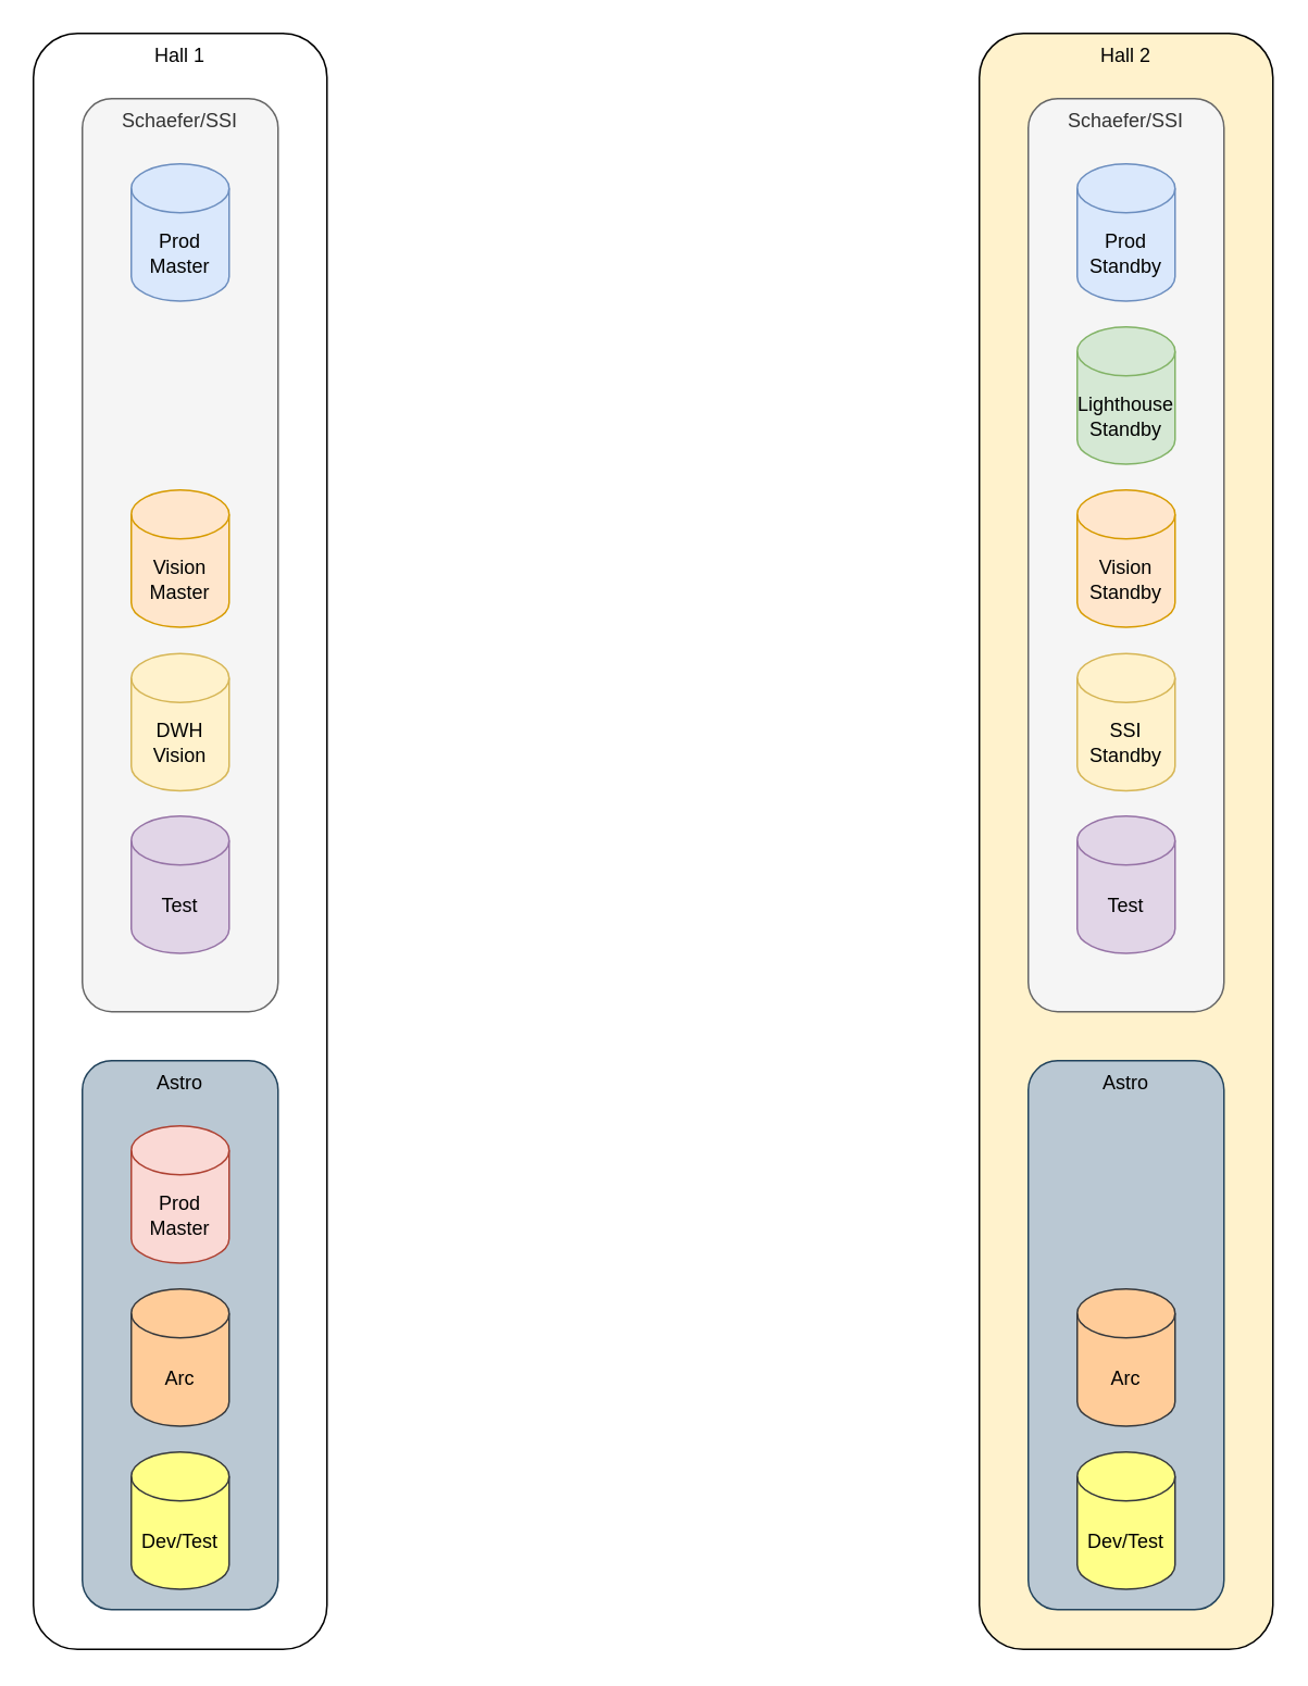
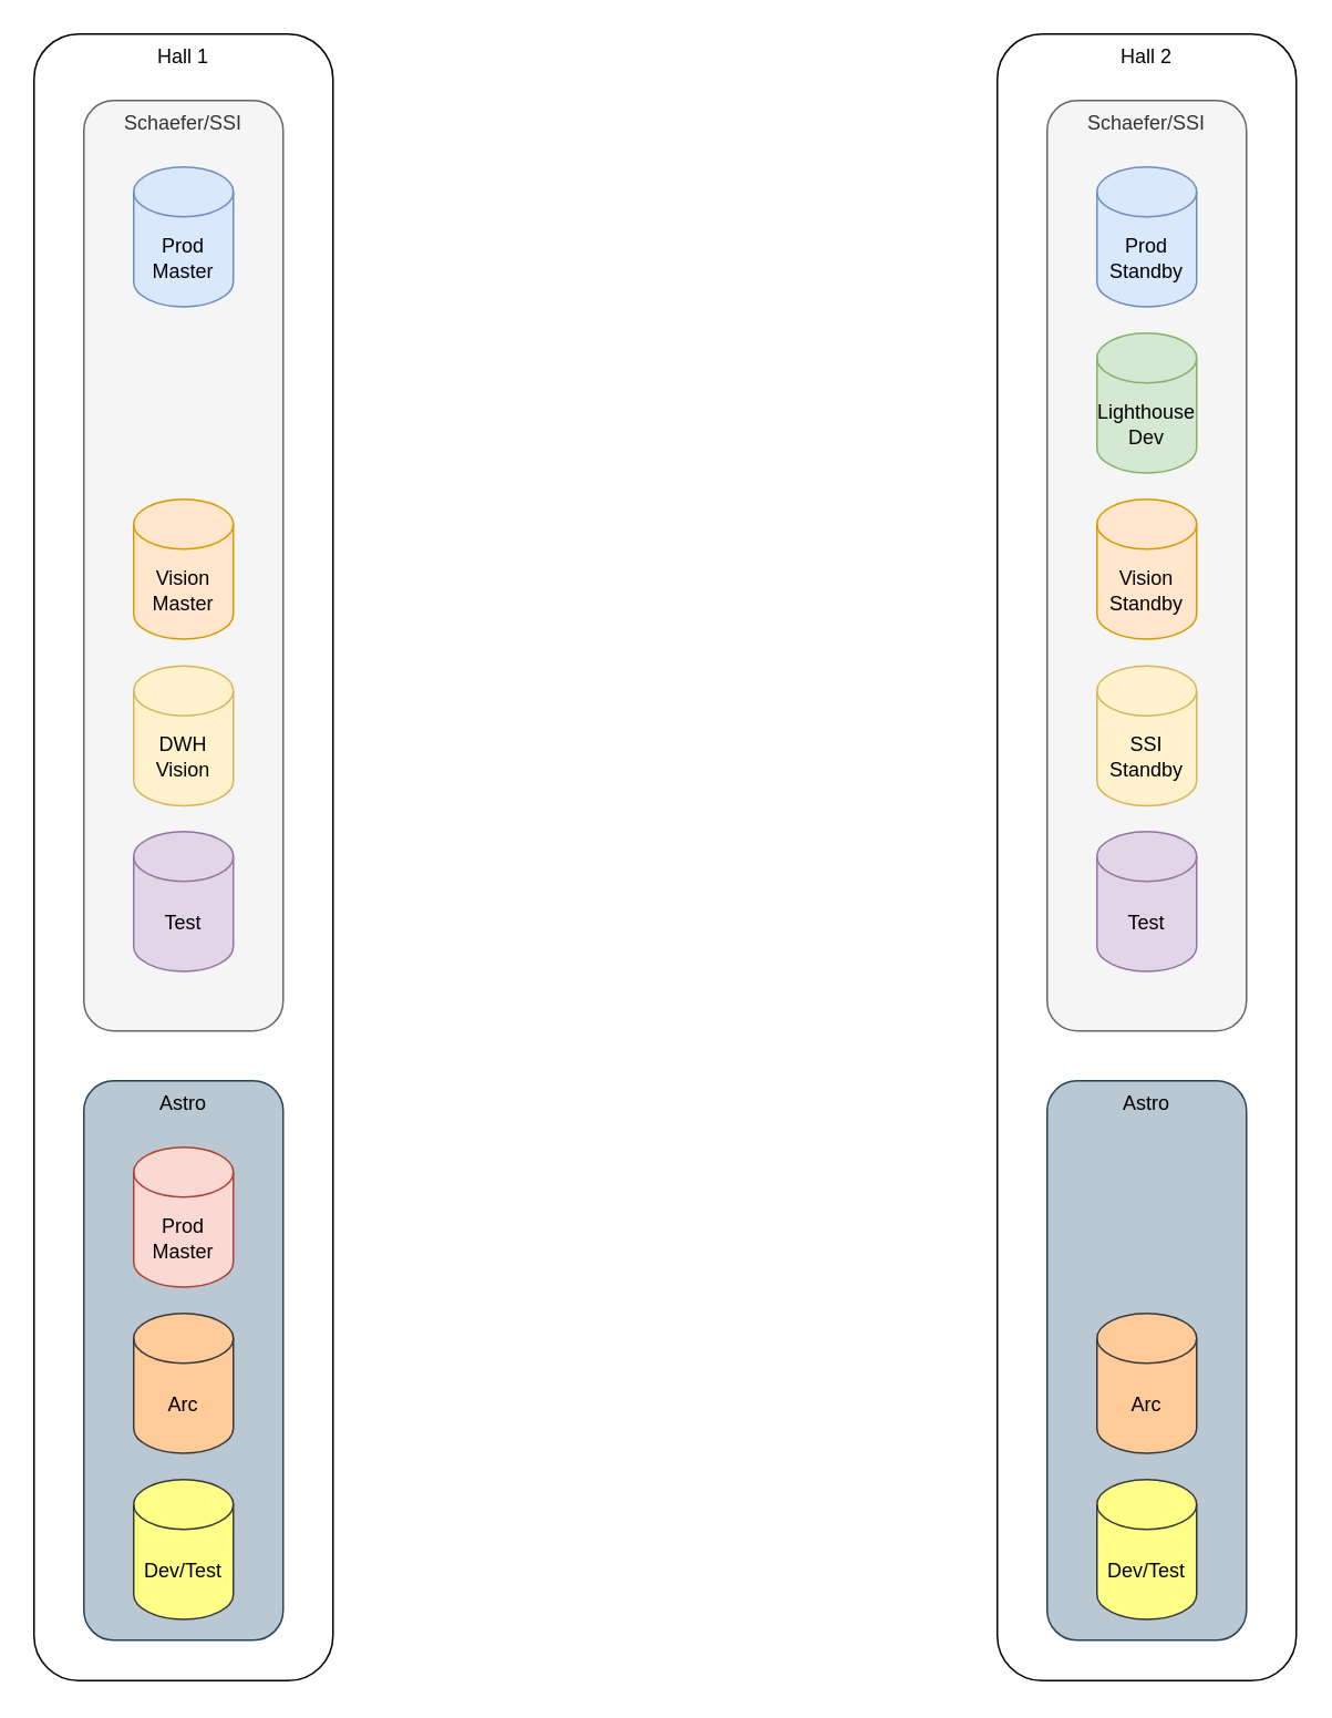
  <mxCell id="0" />
  <mxCell id="1" parent="0" />
  <mxCell id="2" value="" style="group" vertex="1" connectable="0" parent="1"><mxGeometry x="20" y="40" width="180" height="971.04" as="geometry" /></mxCell>
  <mxCell id="3" value="Hall 1" style="rounded=1;whiteSpace=wrap;html=1;verticalAlign=top;" vertex="1" parent="2"><mxGeometry y="-20" width="180" height="991.04" as="geometry" /></mxCell>
  <mxCell id="4" value="Schaefer/SSI" style="rounded=1;whiteSpace=wrap;html=1;labelPosition=center;verticalLabelPosition=middle;align=center;verticalAlign=top;fillColor=#f5f5f5;fontColor=#333333;strokeColor=#666666;" vertex="1" parent="2"><mxGeometry x="30" y="20" width="120" height="560" as="geometry" /></mxCell>
  <mxCell id="5" value="Prod&lt;br&gt;Master" style="shape=cylinder3;whiteSpace=wrap;html=1;boundedLbl=1;backgroundOutline=1;size=15;fillColor=#dae8fc;strokeColor=#6c8ebf;" vertex="1" parent="2"><mxGeometry x="60" y="60.004" width="60" height="84.167" as="geometry" /></mxCell>
  <mxCell id="6" value="Vision&lt;br&gt;Master" style="shape=cylinder3;whiteSpace=wrap;html=1;boundedLbl=1;backgroundOutline=1;size=15;fillColor=#ffe6cc;strokeColor=#d79b00;" vertex="1" parent="2"><mxGeometry x="60" y="260.001" width="60" height="84.167" as="geometry" /></mxCell>
  <mxCell id="7" value="DWH&lt;br&gt;Vision" style="shape=cylinder3;whiteSpace=wrap;html=1;boundedLbl=1;backgroundOutline=1;size=15;fillColor=#fff2cc;strokeColor=#d6b656;" vertex="1" parent="2"><mxGeometry x="60" y="360.309" width="60" height="84.167" as="geometry" /></mxCell>
  <mxCell id="8" value="Test" style="shape=cylinder3;whiteSpace=wrap;html=1;boundedLbl=1;backgroundOutline=1;size=15;fillColor=#e1d5e7;strokeColor=#9673a6;" vertex="1" parent="2"><mxGeometry x="60" y="459.998" width="60" height="84.167" as="geometry" /></mxCell>
  <mxCell id="9" value="Astro" style="rounded=1;whiteSpace=wrap;html=1;verticalAlign=top;fillColor=#bac8d3;strokeColor=#23445d;" vertex="1" parent="2"><mxGeometry x="30" y="609.997" width="120" height="336.667" as="geometry" /></mxCell>
  <mxCell id="10" value="Prod&lt;br&gt;Master" style="shape=cylinder3;whiteSpace=wrap;html=1;boundedLbl=1;backgroundOutline=1;size=15;rounded=1;fillColor=#fad9d5;strokeColor=#ae4132;" vertex="1" parent="2"><mxGeometry x="60" y="649.997" width="60" height="84.167" as="geometry" /></mxCell>
  <mxCell id="11" value="Arc" style="shape=cylinder3;whiteSpace=wrap;html=1;boundedLbl=1;backgroundOutline=1;size=15;rounded=1;fillColor=#ffcc99;strokeColor=#36393d;" vertex="1" parent="2"><mxGeometry x="60" y="749.996" width="60" height="84.167" as="geometry" /></mxCell>
  <mxCell id="12" value="Dev/Test" style="shape=cylinder3;whiteSpace=wrap;html=1;boundedLbl=1;backgroundOutline=1;size=15;rounded=1;fillColor=#ffff88;strokeColor=#36393d;" vertex="1" parent="2"><mxGeometry x="60" y="850.004" width="60" height="84.167" as="geometry" /></mxCell>
  <mxCell id="13" value="" style="group" vertex="1" connectable="0" parent="1"><mxGeometry x="600" y="40" width="180" height="971.04" as="geometry" /></mxCell>
- <mxCell id="14" value="Hall 2" style="rounded=1;whiteSpace=wrap;html=1;verticalAlign=top;fillColor=#fff2cc;" vertex="1" parent="13"><mxGeometry y="-20" width="180" height="991.04" as="geometry" /></mxCell>
+ <mxCell id="14" value="Hall 2" style="rounded=1;whiteSpace=wrap;html=1;verticalAlign=top;" vertex="1" parent="13"><mxGeometry y="-20" width="180" height="991.04" as="geometry" /></mxCell>
  <mxCell id="15" value="Schaefer/SSI" style="rounded=1;whiteSpace=wrap;html=1;labelPosition=center;verticalLabelPosition=middle;align=center;verticalAlign=top;fillColor=#f5f5f5;fontColor=#333333;strokeColor=#666666;" vertex="1" parent="13"><mxGeometry x="30" y="20" width="120" height="560" as="geometry" /></mxCell>
  <mxCell id="16" value="Prod&lt;br&gt;Standby" style="shape=cylinder3;whiteSpace=wrap;html=1;boundedLbl=1;backgroundOutline=1;size=15;fillColor=#dae8fc;strokeColor=#6c8ebf;" vertex="1" parent="13"><mxGeometry x="60" y="60.004" width="60" height="84.167" as="geometry" /></mxCell>
- <mxCell id="17" value="Lighthouse&lt;br&gt;Standby" style="shape=cylinder3;whiteSpace=wrap;html=1;boundedLbl=1;backgroundOutline=1;size=15;fillColor=#d5e8d4;strokeColor=#82b366;" vertex="1" parent="13"><mxGeometry x="60" y="160.002" width="60" height="84.167" as="geometry" /></mxCell>
+ <mxCell id="17" value="Lighthouse&lt;br&gt;Dev" style="shape=cylinder3;whiteSpace=wrap;html=1;boundedLbl=1;backgroundOutline=1;size=15;fillColor=#d5e8d4;strokeColor=#82b366;" vertex="1" parent="13"><mxGeometry x="60" y="160.002" width="60" height="84.167" as="geometry" /></mxCell>
  <mxCell id="18" value="Vision&lt;br&gt;Standby" style="shape=cylinder3;whiteSpace=wrap;html=1;boundedLbl=1;backgroundOutline=1;size=15;fillColor=#ffe6cc;strokeColor=#d79b00;" vertex="1" parent="13"><mxGeometry x="60" y="260.001" width="60" height="84.167" as="geometry" /></mxCell>
  <mxCell id="19" value="SSI&lt;br&gt;Standby" style="shape=cylinder3;whiteSpace=wrap;html=1;boundedLbl=1;backgroundOutline=1;size=15;fillColor=#fff2cc;strokeColor=#d6b656;" vertex="1" parent="13"><mxGeometry x="60" y="360.309" width="60" height="84.167" as="geometry" /></mxCell>
  <mxCell id="20" value="Test" style="shape=cylinder3;whiteSpace=wrap;html=1;boundedLbl=1;backgroundOutline=1;size=15;fillColor=#e1d5e7;strokeColor=#9673a6;" vertex="1" parent="13"><mxGeometry x="60" y="459.998" width="60" height="84.167" as="geometry" /></mxCell>
  <mxCell id="21" value="Astro" style="rounded=1;whiteSpace=wrap;html=1;verticalAlign=top;fillColor=#bac8d3;strokeColor=#23445d;" vertex="1" parent="13"><mxGeometry x="30" y="609.997" width="120" height="336.667" as="geometry" /></mxCell>
  <mxCell id="22" value="Arc" style="shape=cylinder3;whiteSpace=wrap;html=1;boundedLbl=1;backgroundOutline=1;size=15;rounded=1;fillColor=#ffcc99;strokeColor=#36393d;" vertex="1" parent="13"><mxGeometry x="60" y="749.996" width="60" height="84.167" as="geometry" /></mxCell>
  <mxCell id="23" value="Dev/Test" style="shape=cylinder3;whiteSpace=wrap;html=1;boundedLbl=1;backgroundOutline=1;size=15;rounded=1;fillColor=#ffff88;strokeColor=#36393d;" vertex="1" parent="13"><mxGeometry x="60" y="850.004" width="60" height="84.167" as="geometry" /></mxCell>
